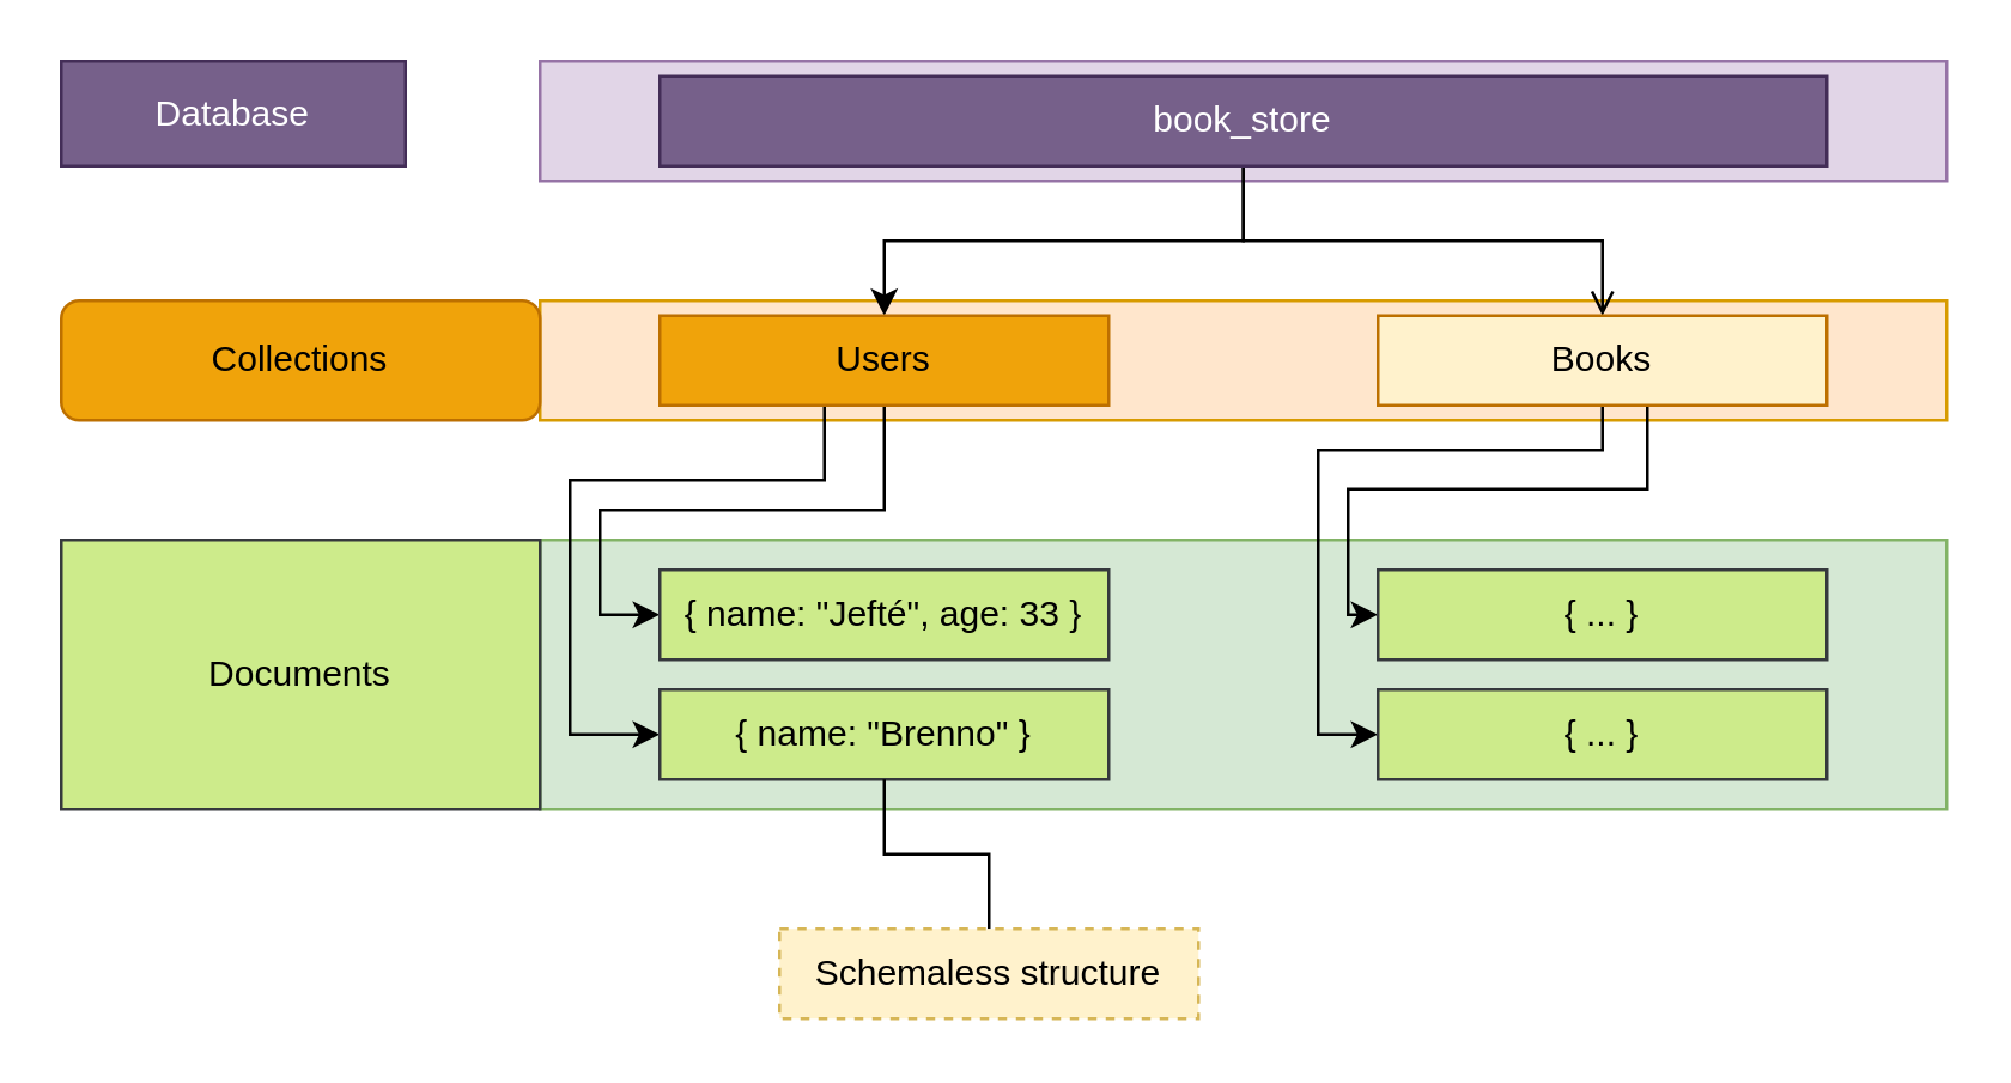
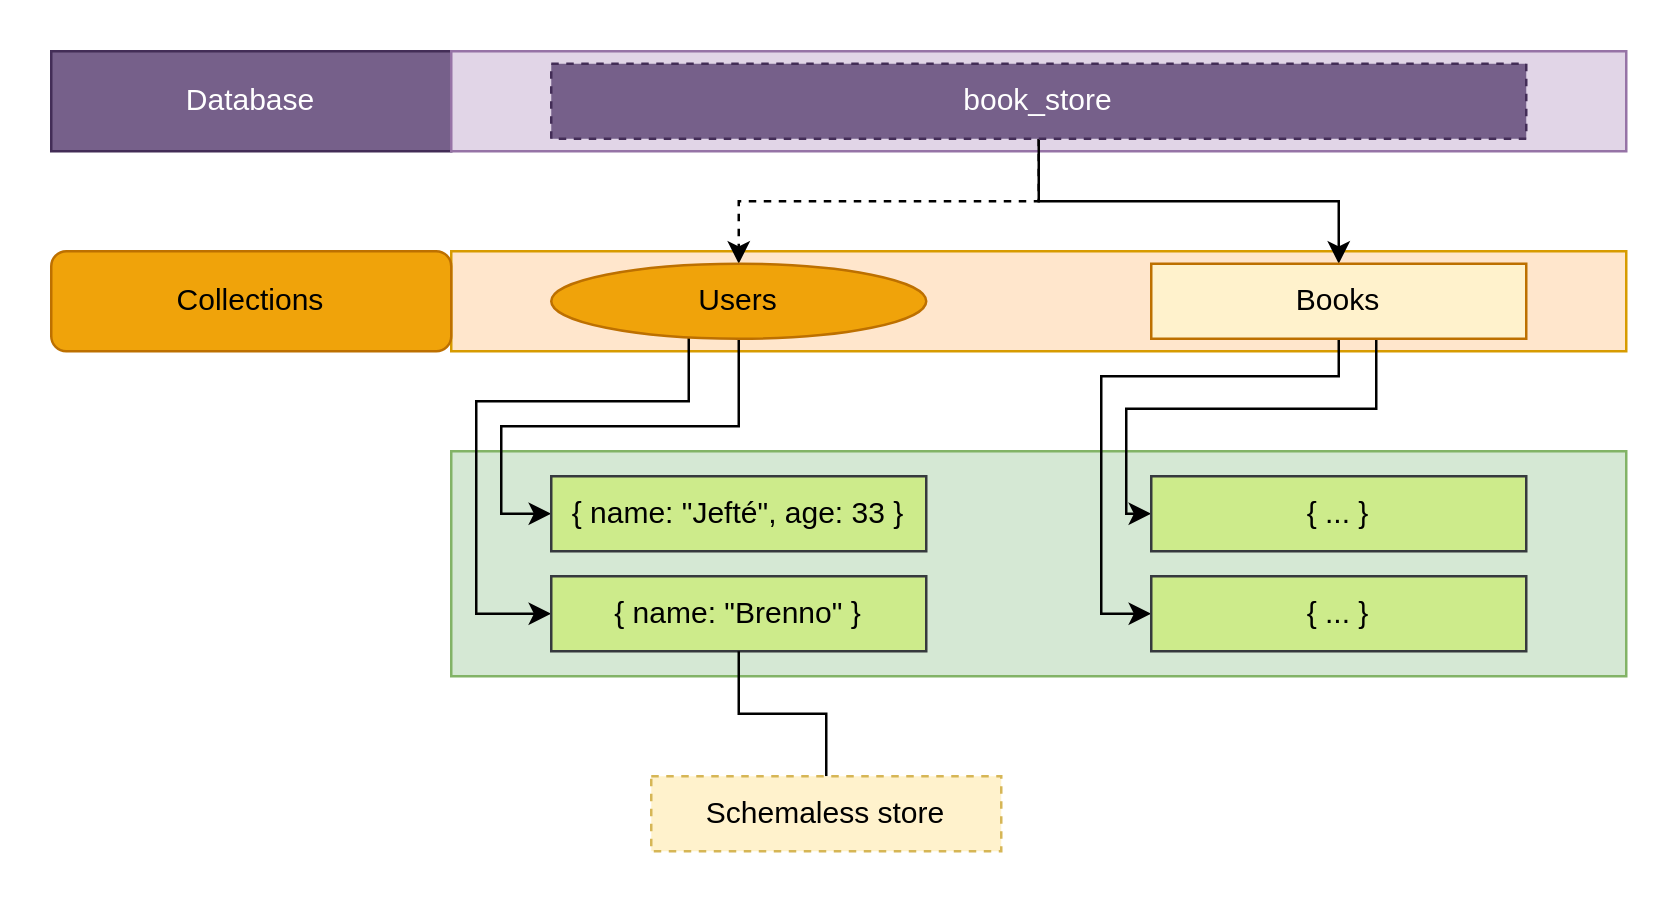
  <mxCell id="0" />
  <mxCell id="1" parent="0" />
  <mxCell id="2" value="" style="rounded=0;whiteSpace=wrap;html=1;fillColor=#d5e8d4;strokeColor=#82b366;" vertex="1" parent="1"><mxGeometry x="180" y="180" width="470" height="90" as="geometry" /></mxCell>
  <mxCell id="3" value="" style="rounded=0;whiteSpace=wrap;html=1;fillColor=#ffe6cc;strokeColor=#d79b00;" vertex="1" parent="1"><mxGeometry x="180" y="100" width="470" height="40" as="geometry" /></mxCell>
- <mxCell id="4" value="Database" style="rounded=0;whiteSpace=wrap;html=1;fillColor=#76608a;fontColor=#ffffff;strokeColor=#432D57;" vertex="1" parent="1"><mxGeometry x="20" y="20" width="115" height="35" as="geometry" /></mxCell>
- <mxCell id="5" value="Documents" style="rounded=0;whiteSpace=wrap;html=1;fillColor=#cdeb8b;strokeColor=#36393d;" vertex="1" parent="1"><mxGeometry x="20" y="180" width="160" height="90" as="geometry" /></mxCell>
+ <mxCell id="4" value="Database" style="rounded=0;whiteSpace=wrap;html=1;fillColor=#76608a;fontColor=#ffffff;strokeColor=#432D57;" vertex="1" parent="1"><mxGeometry x="20" y="20" width="160" height="40" as="geometry" /></mxCell>
  <mxCell id="6" value="Collections" style="whiteSpace=wrap;html=1;fillColor=#f0a30a;fontColor=#000000;strokeColor=#BD7000;rounded=1;" vertex="1" parent="1"><mxGeometry x="20" y="100" width="160" height="40" as="geometry" /></mxCell>
  <mxCell id="7" value="" style="rounded=0;whiteSpace=wrap;html=1;fillColor=#e1d5e7;strokeColor=#9673a6;" vertex="1" parent="1"><mxGeometry x="180" y="20" width="470" height="40" as="geometry" /></mxCell>
- <mxCell id="8" style="edgeStyle=orthogonalEdgeStyle;rounded=0;orthogonalLoop=1;jettySize=auto;html=1;exitX=0.5;exitY=1;exitDx=0;exitDy=0;" edge="1" parent="1" source="10" target="13"><mxGeometry relative="1" as="geometry" /></mxCell>
- <mxCell id="9" style="edgeStyle=orthogonalEdgeStyle;rounded=0;orthogonalLoop=1;jettySize=auto;html=1;endArrow=open;" edge="1" parent="1" source="10" target="16"><mxGeometry relative="1" as="geometry" /></mxCell>
- <mxCell id="10" value="book_store" style="rounded=0;whiteSpace=wrap;html=1;fillColor=#76608a;fontColor=#ffffff;strokeColor=#432D57;" vertex="1" parent="1"><mxGeometry x="220" y="25" width="390" height="30" as="geometry" /></mxCell>
+ <mxCell id="8" style="edgeStyle=orthogonalEdgeStyle;rounded=0;orthogonalLoop=1;jettySize=auto;html=1;exitX=0.5;exitY=1;exitDx=0;exitDy=0;dashed=1;" edge="1" parent="1" source="10" target="13"><mxGeometry relative="1" as="geometry" /></mxCell>
+ <mxCell id="9" style="edgeStyle=orthogonalEdgeStyle;rounded=0;orthogonalLoop=1;jettySize=auto;html=1;" edge="1" parent="1" source="10" target="16"><mxGeometry relative="1" as="geometry" /></mxCell>
+ <mxCell id="10" value="book_store" style="rounded=0;whiteSpace=wrap;html=1;fillColor=#76608a;fontColor=#ffffff;strokeColor=#432D57;dashed=1;" vertex="1" parent="1"><mxGeometry x="220" y="25" width="390" height="30" as="geometry" /></mxCell>
  <mxCell id="11" style="edgeStyle=orthogonalEdgeStyle;rounded=0;orthogonalLoop=1;jettySize=auto;html=1;entryX=0;entryY=0.5;entryDx=0;entryDy=0;" edge="1" parent="1" source="13" target="18"><mxGeometry relative="1" as="geometry"><Array as="points"><mxPoint x="275" y="160" /><mxPoint x="190" y="160" /><mxPoint x="190" y="245" /></Array></mxGeometry></mxCell>
  <mxCell id="12" style="edgeStyle=orthogonalEdgeStyle;rounded=0;orthogonalLoop=1;jettySize=auto;html=1;entryX=0;entryY=0.5;entryDx=0;entryDy=0;" edge="1" parent="1" source="13" target="17"><mxGeometry relative="1" as="geometry"><Array as="points"><mxPoint x="295" y="170" /><mxPoint x="200" y="170" /><mxPoint x="200" y="205" /></Array></mxGeometry></mxCell>
- <mxCell id="13" value="Users" style="rounded=0;whiteSpace=wrap;html=1;fillColor=#f0a30a;fontColor=#000000;strokeColor=#BD7000;" vertex="1" parent="1"><mxGeometry x="220" y="105" width="150" height="30" as="geometry" /></mxCell>
+ <mxCell id="13" value="Users" style="ellipse;whiteSpace=wrap;html=1;fillColor=#f0a30a;fontColor=#000000;strokeColor=#BD7000;" vertex="1" parent="1"><mxGeometry x="220" y="105" width="150" height="30" as="geometry" /></mxCell>
  <mxCell id="14" style="edgeStyle=orthogonalEdgeStyle;rounded=0;orthogonalLoop=1;jettySize=auto;html=1;entryX=0;entryY=0.5;entryDx=0;entryDy=0;" edge="1" parent="1" source="16" target="19"><mxGeometry relative="1" as="geometry"><Array as="points"><mxPoint x="550" y="163" /><mxPoint x="450" y="163" /><mxPoint x="450" y="205" /></Array></mxGeometry></mxCell>
  <mxCell id="15" style="edgeStyle=orthogonalEdgeStyle;rounded=0;orthogonalLoop=1;jettySize=auto;html=1;entryX=0;entryY=0.5;entryDx=0;entryDy=0;" edge="1" parent="1" source="16" target="20"><mxGeometry relative="1" as="geometry"><Array as="points"><mxPoint x="535" y="150" /><mxPoint x="440" y="150" /><mxPoint x="440" y="245" /></Array></mxGeometry></mxCell>
  <mxCell id="16" value="Books" style="rounded=0;whiteSpace=wrap;html=1;fillColor=#fff2cc;fontColor=#000000;strokeColor=#BD7000;" vertex="1" parent="1"><mxGeometry x="460" y="105" width="150" height="30" as="geometry" /></mxCell>
  <mxCell id="17" value="{ name: &quot;Jefté&quot;, age: 33 }" style="rounded=0;whiteSpace=wrap;html=1;fillColor=#cdeb8b;strokeColor=#36393d;" vertex="1" parent="1"><mxGeometry x="220" y="190" width="150" height="30" as="geometry" /></mxCell>
  <mxCell id="18" value="{ name: &quot;Brenno&quot; }" style="rounded=0;whiteSpace=wrap;html=1;fillColor=#cdeb8b;strokeColor=#36393d;" vertex="1" parent="1"><mxGeometry x="220" y="230" width="150" height="30" as="geometry" /></mxCell>
  <mxCell id="19" value="{ ... }" style="rounded=0;whiteSpace=wrap;html=1;fillColor=#cdeb8b;strokeColor=#36393d;" vertex="1" parent="1"><mxGeometry x="460" y="190" width="150" height="30" as="geometry" /></mxCell>
  <mxCell id="20" value="{ ... }" style="rounded=0;whiteSpace=wrap;html=1;fillColor=#cdeb8b;strokeColor=#36393d;" vertex="1" parent="1"><mxGeometry x="460" y="230" width="150" height="30" as="geometry" /></mxCell>
  <mxCell id="21" style="edgeStyle=orthogonalEdgeStyle;rounded=0;orthogonalLoop=1;jettySize=auto;html=1;entryX=0.5;entryY=1;entryDx=0;entryDy=0;endArrow=none;endFill=0;" edge="1" parent="1" source="22" target="18"><mxGeometry relative="1" as="geometry" /></mxCell>
- <mxCell id="22" value="Schemaless structure" style="rounded=0;whiteSpace=wrap;html=1;fillColor=#fff2cc;strokeColor=#d6b656;dashed=1;" vertex="1" parent="1"><mxGeometry x="260" y="310" width="140" height="30" as="geometry" /></mxCell>
+ <mxCell id="22" value="Schemaless store" style="rounded=0;whiteSpace=wrap;html=1;fillColor=#fff2cc;strokeColor=#d6b656;dashed=1;" vertex="1" parent="1"><mxGeometry x="260" y="310" width="140" height="30" as="geometry" /></mxCell>
